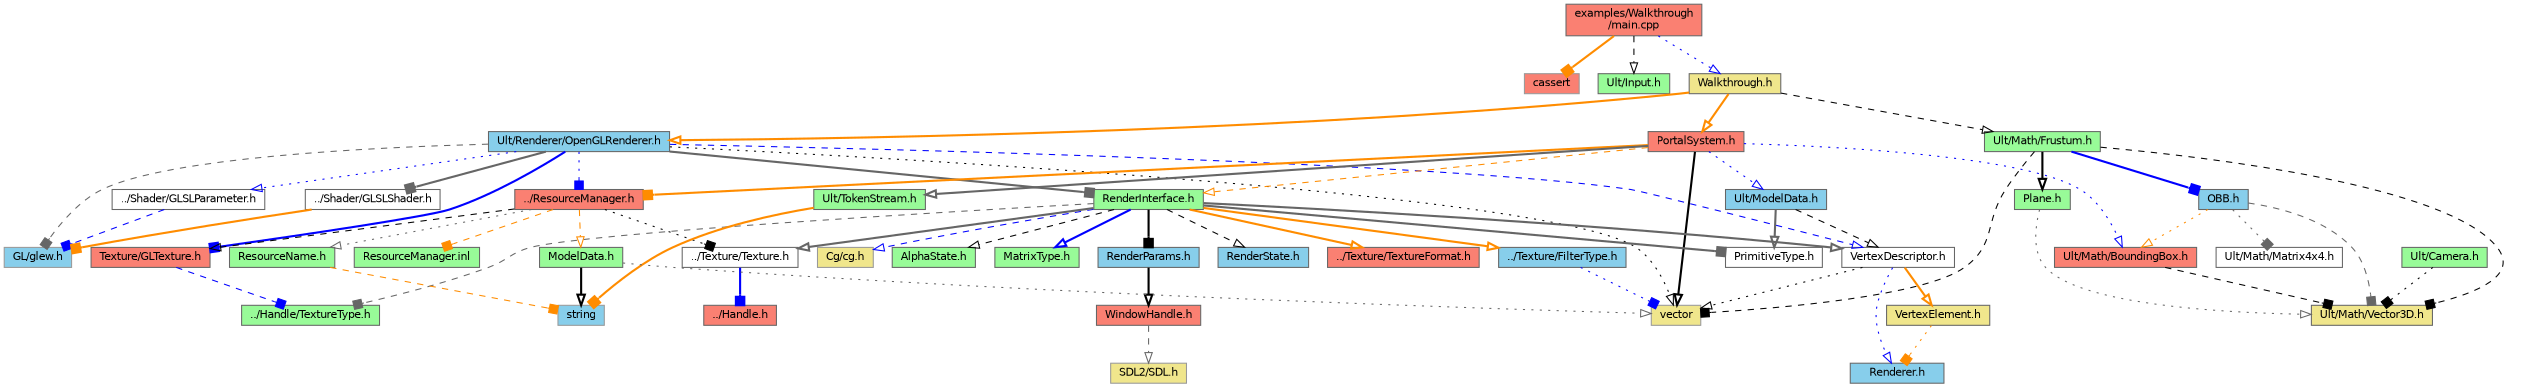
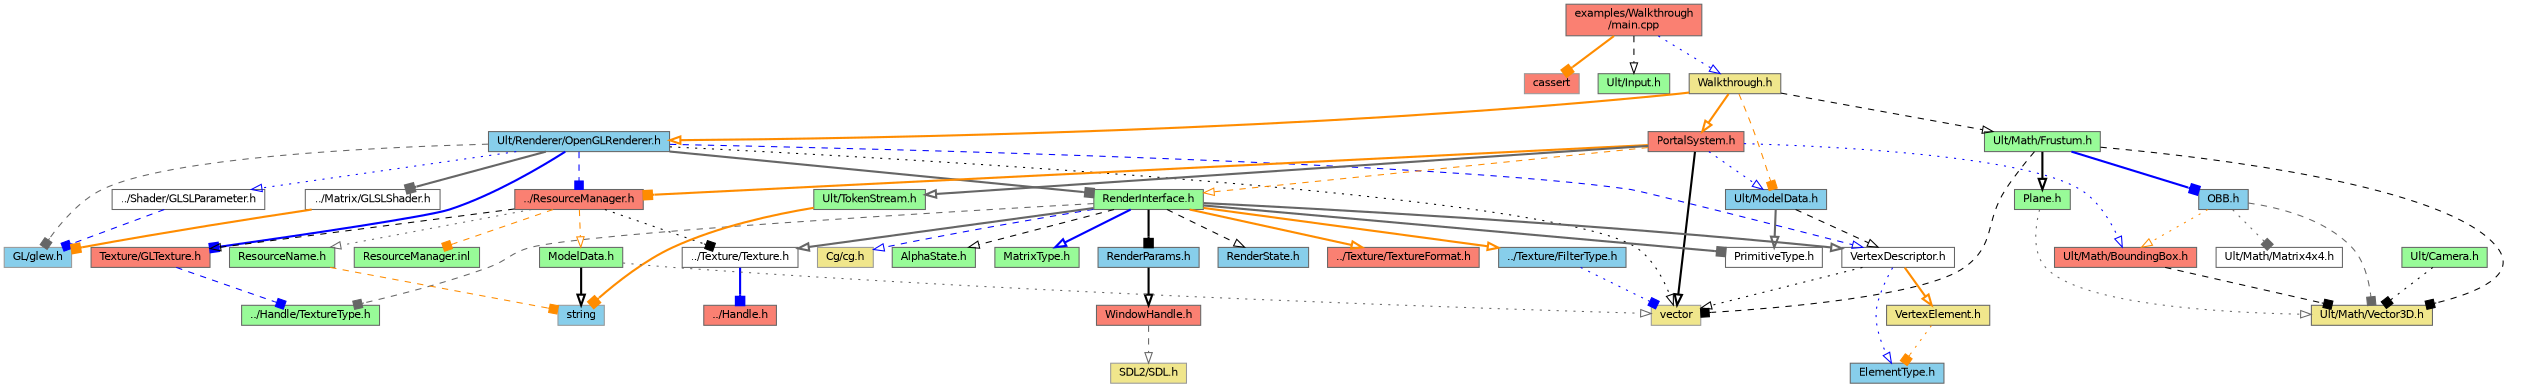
  digraph {
    node [color=grey40 fillcolor=palegreen fontname=Helvetica fontsize=10 shape=box style=filled]
    edge [arrowhead=onormal color=black fontname=Helvetica fontsize=10 labelfontname=Helvetica labelfontsize=10 style=bold]
    n1 [color=gray40 fillcolor=salmon fontcolor=black height=0.2 label="examples/Walkthrough\l/main.cpp" width=0.4]
    n2 [color=grey60 fillcolor=salmon height=0.2 label=cassert width=0.4]
    n3 [height=0.2 label="Ult/Input.h" width=0.4]
    n4 [fillcolor=khaki height=0.2 label="Walkthrough.h" width=0.4]
    n5 [fillcolor=skyblue height=0.2 label="Ult/Renderer/OpenGLRenderer.h" width=0.4]
    n6 [fillcolor=skyblue height=0.2 label="Ult/ModelData.h" width=0.4]
    n7 [height=0.2 label="Ult/Math/Frustum.h" width=0.4]
    n8 [fillcolor=salmon height=0.2 label="PortalSystem.h" width=0.4]
    n9 [color=grey60 fillcolor=khaki height=0.2 label=vector width=0.4]
    n10 [color=grey60 fillcolor=skyblue height=0.2 label="GL/glew.h" width=0.4]
    n11 [height=0.2 label="RenderInterface.h" width=0.4]
    n12 [fillcolor=white height=0.2 label="VertexDescriptor.h" width=0.4]
    n13 [fillcolor=salmon height=0.2 label="../ResourceManager.h" width=0.4]
    n14 [fillcolor=salmon height=0.2 label="Texture/GLTexture.h" width=0.4]
    n15 [fillcolor=white height=0.2 label="../Shader/GLSLParameter.h" width=0.4]
-   n16 [fillcolor=white height=0.2 label="../Shader/GLSLShader.h" width=0.4]
+   n16 [fillcolor=white height=0.2 label="../Matrix/GLSLShader.h" width=0.4]
    n17 [fillcolor=white height=0.2 label="PrimitiveType.h" width=0.4]
    n18 [height=0.2 label="Ult/Camera.h" width=0.4]
    n19 [fillcolor=khaki height=0.2 label="Ult/Math/Vector3D.h" width=0.4]
    n20 [height=0.2 label="Plane.h" width=0.4]
    n21 [fillcolor=skyblue height=0.2 label="OBB.h" width=0.4]
    n22 [fillcolor=salmon height=0.2 label="Ult/Math/BoundingBox.h" width=0.4]
    n23 [height=0.2 label="Ult/TokenStream.h" width=0.4]
    n24 [color=grey60 fillcolor=khaki height=0.2 label="Cg/cg.h" width=0.4]
    n25 [height=0.2 label="AlphaState.h" width=0.4]
    n26 [height=0.2 label="MatrixType.h" width=0.4]
    n27 [fillcolor=skyblue height=0.2 label="RenderParams.h" width=0.4]
    n28 [fillcolor=skyblue height=0.2 label="RenderState.h" width=0.4]
    n29 [fillcolor=white height=0.2 label="../Texture/Texture.h" width=0.4]
    n30 [fillcolor=salmon height=0.2 label="../Texture/TextureFormat.h" width=0.4]
    n31 [height=0.2 label="../Handle/TextureType.h" width=0.4]
    n32 [fillcolor=skyblue height=0.2 label="../Texture/FilterType.h" width=0.4]
-   n33 [fillcolor=skyblue height=0.2 label="Renderer.h" width=0.4]
+   n33 [fillcolor=skyblue height=0.2 label="ElementType.h" width=0.4]
    n34 [fillcolor=khaki height=0.2 label="VertexElement.h" width=0.4]
    n35 [height=0.2 label="ModelData.h" width=0.4]
    n36 [height=0.2 label="ResourceName.h" width=0.4]
    n37 [height=0.2 label="ResourceManager.inl" width=0.4]
    n38 [fillcolor=salmon height=0.2 label="WindowHandle.h" width=0.4]
    n39 [fillcolor=salmon height=0.2 label="../Handle.h" width=0.4]
    n40 [color=grey60 fillcolor=khaki height=0.2 label="SDL2/SDL.h" width=0.4]
    n41 [color=grey60 fillcolor=skyblue height=0.2 label=string width=0.4]
    n42 [fillcolor=white height=0.2 label="Ult/Math/Matrix4x4.h" width=0.4]
    n1 -> n2 [arrowhead=box color=darkorange]
    n1 -> n3 [style=dashed]
    n1 -> n4 [color=blue style=dotted]
    n4 -> n5 [color=darkorange]
+   n4 -> n6 [arrowhead=box color=darkorange style=dashed]
    n4 -> n7 [style=dashed]
    n4 -> n8 [color=darkorange]
    n5 -> n9 [style=dotted]
    n5 -> n10 [arrowhead=box color=gray40 style=dashed]
    n5 -> n11 [arrowhead=box color=gray40]
    n5 -> n12 [color=blue style=dashed]
-   n5 -> n13 [arrowhead=box color=blue style=dotted]
+   n5 -> n13 [arrowhead=box color=blue style=dashed]
    n5 -> n14 [arrowhead=box color=blue]
    n5 -> n15 [color=blue style=dotted]
    n5 -> n16 [arrowhead=box color=gray40]
    n6 -> n12 [style=dashed]
    n6 -> n17 [color=gray40]
    n7 -> n9 [arrowhead=box style=dashed]
    n7 -> n19 [arrowhead=box style=dashed]
    n7 -> n20
    n7 -> n21 [arrowhead=box color=blue]
    n8 -> n6 [color=blue style=dotted]
    n8 -> n9
    n8 -> n11 [color=darkorange style=dashed]
    n8 -> n13 [arrowhead=box color=darkorange]
    n8 -> n22 [color=blue style=dotted]
    n8 -> n23 [color=gray40]
    n11 -> n12 [color=gray40]
    n11 -> n17 [arrowhead=box color=gray40]
    n11 -> n24 [color=blue style=dashed]
    n11 -> n25 [style=dashed]
    n11 -> n26 [color=blue]
    n11 -> n27 [arrowhead=box]
    n11 -> n28 [style=dashed]
    n11 -> n29 [color=gray40]
    n11 -> n30 [color=darkorange]
    n11 -> n31 [arrowhead=box color=gray40 style=dashed]
    n11 -> n32 [color=darkorange]
    n12 -> n9 [style=dotted]
    n12 -> n33 [color=blue style=dotted]
    n12 -> n34 [color=darkorange]
    n13 -> n14 [style=dashed]
    n13 -> n29 [arrowhead=box style=dotted]
    n13 -> n35 [color=darkorange style=dashed]
    n13 -> n36 [color=gray40 style=dotted]
    n13 -> n37 [arrowhead=box color=darkorange style=dashed]
    n14 -> n31 [arrowhead=box color=blue style=dashed]
    n15 -> n10 [arrowhead=box color=blue style=dashed]
    n16 -> n10 [arrowhead=box color=darkorange]
    n18 -> n19 [arrowhead=box style=dotted]
    n20 -> n19 [color=gray40 style=dotted]
    n21 -> n19 [arrowhead=box color=gray40 style=dashed]
    n21 -> n22 [color=darkorange style=dotted]
    n21 -> n42 [arrowhead=box color=gray40 style=dotted]
    n22 -> n19 [arrowhead=box style=dashed]
    n23 -> n41 [arrowhead=box color=darkorange]
    n27 -> n38
    n29 -> n39 [arrowhead=box color=blue]
    n32 -> n9 [arrowhead=box color=blue style=dotted]
    n34 -> n33 [arrowhead=box color=darkorange style=dotted]
    n35 -> n9 [color=gray40 style=dotted]
    n35 -> n41
    n36 -> n41 [arrowhead=box color=darkorange style=dashed]
    n38 -> n40 [color=gray40 style=dashed]
  }
